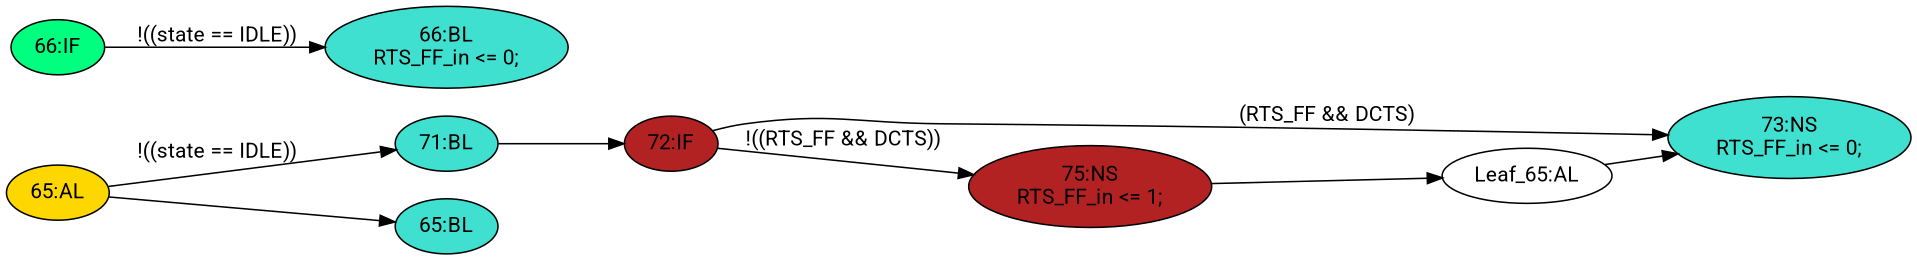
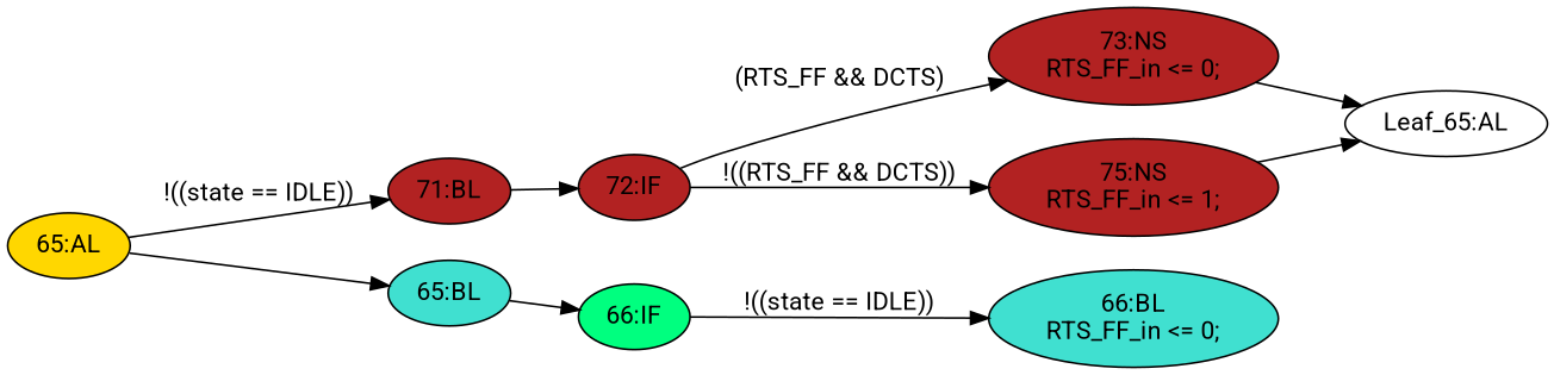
  strict digraph {
    fontname=Roboto
    rankdir=LR
    node [fillcolor=firebrick fontname=Roboto statements="[]" style=filled typ=Block]
    edge [cond="[]" fontname=Roboto lineno=None]
-   n1 [ast="<pyverilog.vparser.ast.NonblockingSubstitution object at 0x7fdb0bedb050>" fillcolor=turquoise label="73:NS\nRTS_FF_in <= 0;" statements="[<pyverilog.vparser.ast.NonblockingSubstitution object at 0x7fdb0bedb050>]" typ=NonblockingSubstitution]
+   n1 [ast="<pyverilog.vparser.ast.NonblockingSubstitution object at 0x7fdb0bedb050>" label="73:NS\nRTS_FF_in <= 0;" statements="[<pyverilog.vparser.ast.NonblockingSubstitution object at 0x7fdb0bedb050>]" typ=NonblockingSubstitution]
    n2 [def_var="['RTS_FF_in']" label="Leaf_65:AL" fillcolor="" statements="" style="" typ=""]
    n3 [ast="<pyverilog.vparser.ast.NonblockingSubstitution object at 0x7fdb0bedb210>" label="75:NS\nRTS_FF_in <= 1;" statements="[<pyverilog.vparser.ast.NonblockingSubstitution object at 0x7fdb0bedb210>]" typ=NonblockingSubstitution]
    n4 [ast="<pyverilog.vparser.ast.IfStatement object at 0x7fdb0bedb350>" fillcolor=springgreen label="66:IF" typ=IfStatement]
    n5 [ast="<pyverilog.vparser.ast.Block object at 0x7fdb0bedb550>" fillcolor=turquoise label="66:BL\nRTS_FF_in <= 0;" statements="[<pyverilog.vparser.ast.NonblockingSubstitution object at 0x7fdb0bedb590>]"]
-   n6 [ast="<pyverilog.vparser.ast.Block object at 0x7fdb0bedb3d0>" fillcolor=turquoise label="71:BL"]
+   n6 [ast="<pyverilog.vparser.ast.Block object at 0x7fdb0bedb3d0>" label="71:BL"]
    n7 [ast="<pyverilog.vparser.ast.IfStatement object at 0x7fdb0bedb410>" label="72:IF" typ=IfStatement]
    n8 [ast="<pyverilog.vparser.ast.Block object at 0x7fdb0bed62d0>" fillcolor=turquoise label="65:BL"]
    n9 [ast="<pyverilog.vparser.ast.Always object at 0x7fdb0bedb790>" clk_sens=False fillcolor=gold label="65:AL" sens="['state', 'RTS_FF', 'DCTS']" typ=Always use_var="['RTS_FF', 'IDLE', 'DCTS', 'state']"]
-   n2 -> n1
+   n1 -> n2
    n3 -> n2
    n4 -> n5 [cond="['state', 'IDLE']" label="!((state == IDLE))" lineno=66]
    n6 -> n7
    n7 -> n1 [cond="['RTS_FF', 'DCTS']" label="(RTS_FF && DCTS)" lineno=72]
    n7 -> n3 [cond="['RTS_FF', 'DCTS']" label="!((RTS_FF && DCTS))" lineno=72]
+   n8 -> n4
    n9 -> n6 [cond="['state', 'IDLE']" label="!((state == IDLE))" lineno=66]
    n9 -> n8
  }
